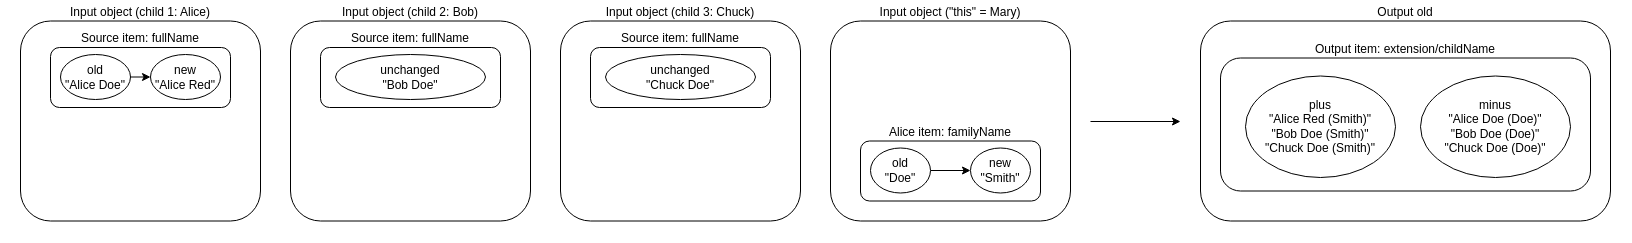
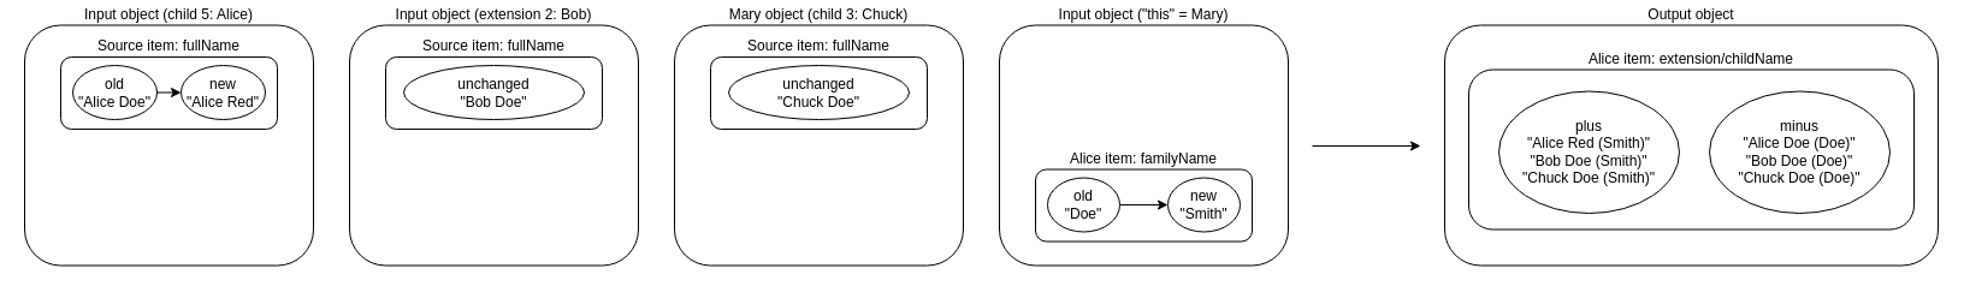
  <mxCell id="0" />
  <mxCell id="1" parent="0" />
  <mxCell id="2" style="edgeStyle=orthogonalEdgeStyle;rounded=0;orthogonalLoop=1;jettySize=auto;html=1;" parent="1" edge="1"><mxGeometry relative="1" as="geometry"><mxPoint x="1090" y="121" as="sourcePoint" /><mxPoint x="1180" y="121" as="targetPoint" /></mxGeometry></mxCell>
  <mxCell id="3" value="Input object (&quot;this&quot; = Mary)" style="rounded=1;whiteSpace=wrap;html=1;labelPosition=center;verticalLabelPosition=top;align=center;verticalAlign=bottom;" parent="1" vertex="1"><mxGeometry x="830" y="20.5" width="240" height="200" as="geometry" /></mxCell>
  <mxCell id="4" value="Alice item: familyName" style="rounded=1;whiteSpace=wrap;html=1;labelPosition=center;verticalLabelPosition=top;align=center;verticalAlign=bottom;" parent="1" vertex="1"><mxGeometry x="860" y="140.5" width="180" height="60" as="geometry" /></mxCell>
  <mxCell id="5" style="edgeStyle=orthogonalEdgeStyle;rounded=0;orthogonalLoop=1;jettySize=auto;html=1;exitX=1;exitY=0.5;exitDx=0;exitDy=0;entryX=0;entryY=0.5;entryDx=0;entryDy=0;" parent="1" source="6" target="7" edge="1"><mxGeometry relative="1" as="geometry" /></mxCell>
  <mxCell id="6" value="old&lt;br&gt;&quot;Doe&quot;" style="ellipse;whiteSpace=wrap;html=1;" parent="1" vertex="1"><mxGeometry x="870" y="147.5" width="60" height="45" as="geometry" /></mxCell>
  <mxCell id="7" value="new&lt;br&gt;&quot;Smith&quot;" style="ellipse;whiteSpace=wrap;html=1;" parent="1" vertex="1"><mxGeometry x="970" y="147.5" width="60" height="45" as="geometry" /></mxCell>
- <mxCell id="8" value="Output old" style="rounded=1;whiteSpace=wrap;html=1;labelPosition=center;verticalLabelPosition=top;align=center;verticalAlign=bottom;" parent="1" vertex="1"><mxGeometry x="1200" y="20.5" width="410" height="200" as="geometry" /></mxCell>
- <mxCell id="9" value="Output item: extension/childName" style="rounded=1;whiteSpace=wrap;html=1;labelPosition=center;verticalLabelPosition=top;align=center;verticalAlign=bottom;" parent="1" vertex="1"><mxGeometry x="1220" y="57.5" width="370" height="133" as="geometry" /></mxCell>
+ <mxCell id="8" value="Output object" style="rounded=1;whiteSpace=wrap;html=1;labelPosition=center;verticalLabelPosition=top;align=center;verticalAlign=bottom;" parent="1" vertex="1"><mxGeometry x="1200" y="20.5" width="410" height="200" as="geometry" /></mxCell>
+ <mxCell id="9" value="Alice item: extension/childName" style="rounded=1;whiteSpace=wrap;html=1;labelPosition=center;verticalLabelPosition=top;align=center;verticalAlign=bottom;" parent="1" vertex="1"><mxGeometry x="1220" y="57.5" width="370" height="133" as="geometry" /></mxCell>
  <mxCell id="10" value="plus&lt;br&gt;&quot;Alice Red (Smith)&quot;&lt;br&gt;&quot;Bob Doe (Smith)&quot;&lt;br&gt;&quot;Chuck Doe (Smith)&quot;" style="ellipse;whiteSpace=wrap;html=1;" parent="1" vertex="1"><mxGeometry x="1245" y="75.5" width="150" height="101.5" as="geometry" /></mxCell>
  <mxCell id="11" value="minus&lt;br&gt;&quot;Alice Doe (Doe)&quot;&lt;br&gt;&quot;Bob Doe (Doe)&quot;&lt;br&gt;&quot;Chuck Doe (Doe)&quot;" style="ellipse;whiteSpace=wrap;html=1;" parent="1" vertex="1"><mxGeometry x="1420" y="75.5" width="150" height="101.5" as="geometry" /></mxCell>
- <mxCell id="12" value="Input object (child 1: Alice)" style="rounded=1;whiteSpace=wrap;html=1;labelPosition=center;verticalLabelPosition=top;align=center;verticalAlign=bottom;" parent="1" vertex="1"><mxGeometry x="20" y="20.5" width="240" height="200" as="geometry" /></mxCell>
+ <mxCell id="12" value="Input object (child 5: Alice)" style="rounded=1;whiteSpace=wrap;html=1;labelPosition=center;verticalLabelPosition=top;align=center;verticalAlign=bottom;" parent="1" vertex="1"><mxGeometry x="20" y="20.5" width="240" height="200" as="geometry" /></mxCell>
  <mxCell id="13" value="Source item: fullName" style="rounded=1;whiteSpace=wrap;html=1;labelPosition=center;verticalLabelPosition=top;align=center;verticalAlign=bottom;" parent="1" vertex="1"><mxGeometry x="50" y="47" width="180" height="60" as="geometry" /></mxCell>
  <mxCell id="14" style="edgeStyle=orthogonalEdgeStyle;rounded=0;orthogonalLoop=1;jettySize=auto;html=1;exitX=1;exitY=0.5;exitDx=0;exitDy=0;entryX=0;entryY=0.5;entryDx=0;entryDy=0;" parent="1" source="15" target="16" edge="1"><mxGeometry relative="1" as="geometry" /></mxCell>
  <mxCell id="15" value="old&lt;br&gt;&quot;Alice Doe&quot;" style="ellipse;whiteSpace=wrap;html=1;" parent="1" vertex="1"><mxGeometry x="60" y="54" width="70" height="45" as="geometry" /></mxCell>
  <mxCell id="16" value="new&lt;br&gt;&quot;Alice Red&quot;" style="ellipse;whiteSpace=wrap;html=1;" parent="1" vertex="1"><mxGeometry x="150" y="54" width="70" height="45" as="geometry" /></mxCell>
- <mxCell id="17" value="Input object (child 2: Bob)" style="rounded=1;whiteSpace=wrap;html=1;labelPosition=center;verticalLabelPosition=top;align=center;verticalAlign=bottom;" parent="1" vertex="1"><mxGeometry x="290" y="20.5" width="240" height="200" as="geometry" /></mxCell>
+ <mxCell id="17" value="Input object (extension 2: Bob)" style="rounded=1;whiteSpace=wrap;html=1;labelPosition=center;verticalLabelPosition=top;align=center;verticalAlign=bottom;" parent="1" vertex="1"><mxGeometry x="290" y="20.5" width="240" height="200" as="geometry" /></mxCell>
  <mxCell id="18" value="Source item: fullName" style="rounded=1;whiteSpace=wrap;html=1;labelPosition=center;verticalLabelPosition=top;align=center;verticalAlign=bottom;" parent="1" vertex="1"><mxGeometry x="320" y="47" width="180" height="60" as="geometry" /></mxCell>
  <mxCell id="19" value="unchanged&lt;br&gt;&quot;Bob Doe&quot;" style="ellipse;whiteSpace=wrap;html=1;" parent="1" vertex="1"><mxGeometry x="335" y="54" width="150" height="45" as="geometry" /></mxCell>
- <mxCell id="20" value="Input object (child 3: Chuck)" style="rounded=1;whiteSpace=wrap;html=1;labelPosition=center;verticalLabelPosition=top;align=center;verticalAlign=bottom;" parent="1" vertex="1"><mxGeometry x="560" y="20.5" width="240" height="200" as="geometry" /></mxCell>
+ <mxCell id="20" value="Mary object (child 3: Chuck)" style="rounded=1;whiteSpace=wrap;html=1;labelPosition=center;verticalLabelPosition=top;align=center;verticalAlign=bottom;" parent="1" vertex="1"><mxGeometry x="560" y="20.5" width="240" height="200" as="geometry" /></mxCell>
  <mxCell id="21" value="Source item: fullName" style="rounded=1;whiteSpace=wrap;html=1;labelPosition=center;verticalLabelPosition=top;align=center;verticalAlign=bottom;" parent="1" vertex="1"><mxGeometry x="590" y="47" width="180" height="60" as="geometry" /></mxCell>
  <mxCell id="22" value="unchanged&lt;br&gt;&quot;Chuck Doe&quot;" style="ellipse;whiteSpace=wrap;html=1;" parent="1" vertex="1"><mxGeometry x="605" y="54" width="150" height="45" as="geometry" /></mxCell>
